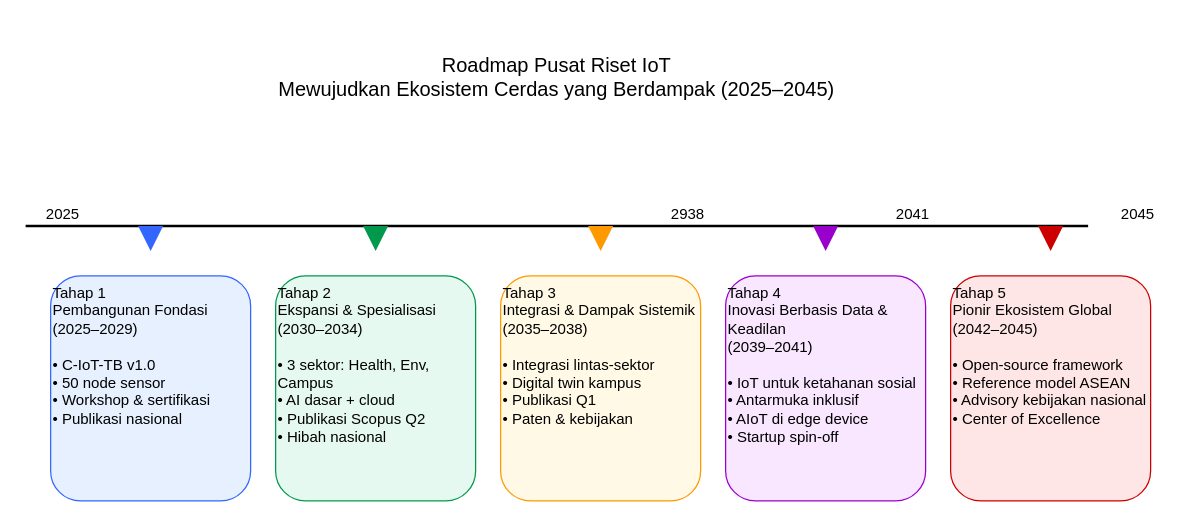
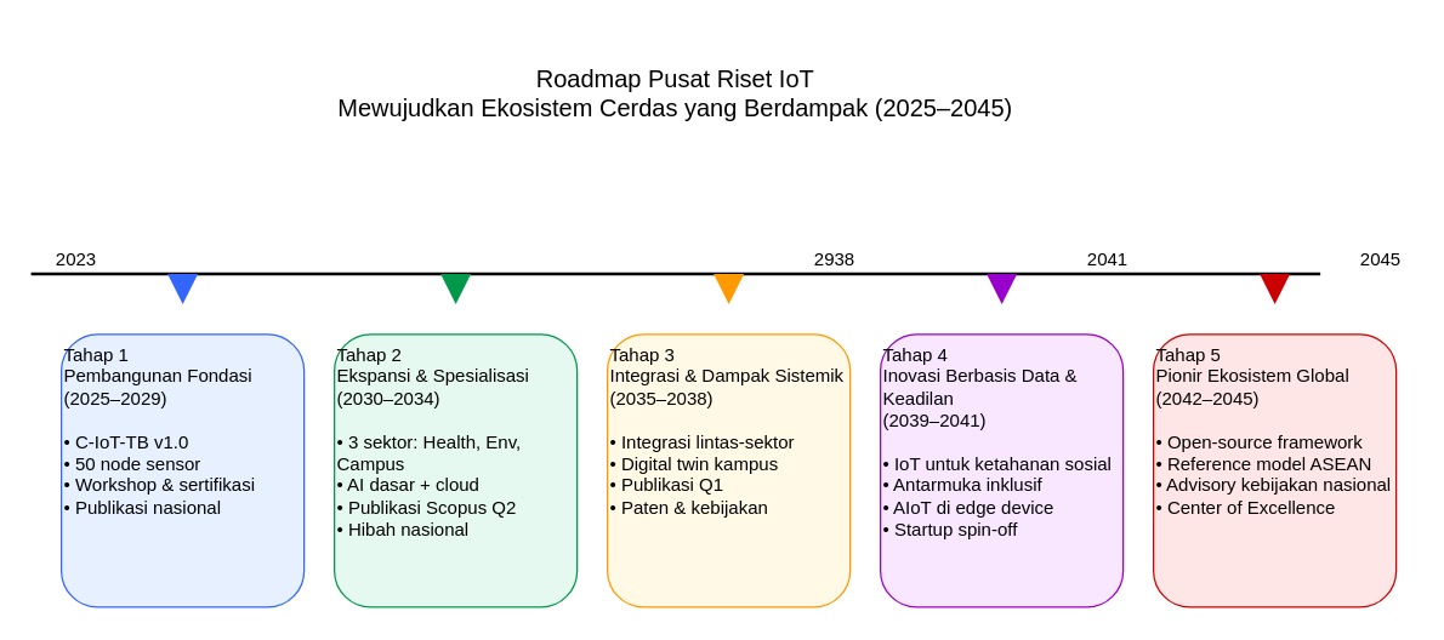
  <mxCell id="0" />
  <mxCell id="1" parent="0" />
  <mxCell id="2" value="Roadmap Pusat Riset IoT&#10;Mewujudkan Ekosistem Cerdas yang Berdampak (2025–2045)" style="text;html=0;strokeColor=none;fillColor=none;align=center;verticalAlign=middle;fontSize=16;" vertex="1" parent="1"><mxGeometry x="20" y="20" width="850" height="80" as="geometry" /></mxCell>
  <mxCell id="3" value="" style="endArrow=none;strokeWidth=2;" edge="1" parent="1"><mxGeometry width="50" height="50" relative="1" as="geometry"><mxPoint x="20" y="180" as="sourcePoint" /><mxPoint x="870" y="180" as="targetPoint" /></mxGeometry></mxCell>
  <mxCell id="4" value="Tahap 1&#10;Pembangunan Fondasi&#10;(2025–2029)&#10;&#10;• C-IoT-TB v1.0&#10;• 50 node sensor&#10;• Workshop &amp; sertifikasi&#10;• Publikasi nasional" style="rounded=1;whiteSpace=wrap;html=0;align=left;verticalAlign=top;strokeColor=#3366FF;fillColor=#E6F0FF;" vertex="1" parent="1"><mxGeometry x="40" y="220" width="160" height="180" as="geometry" /></mxCell>
  <mxCell id="5" value="" style="shape=triangle;direction=south;fillColor=#3366FF;strokeColor=none;" vertex="1" parent="1"><mxGeometry x="110" y="180" width="20" height="20" as="geometry" /></mxCell>
- <mxCell id="6" value="2025" style="text;html=0;strokeColor=none;fillColor=none;align=center;verticalAlign=middle;" vertex="1" parent="1"><mxGeometry x="30" y="160" width="40" height="20" as="geometry" /></mxCell>
+ <mxCell id="6" value="2023" style="text;html=0;strokeColor=none;fillColor=none;align=center;verticalAlign=middle;" vertex="1" parent="1"><mxGeometry x="30" y="160" width="40" height="20" as="geometry" /></mxCell>
  <mxCell id="7" value="Tahap 2&#10;Ekspansi &amp; Spesialisasi&#10;(2030–2034)&#10;&#10;• 3 sektor: Health, Env, Campus&#10;• AI dasar + cloud&#10;• Publikasi Scopus Q2&#10;• Hibah nasional" style="rounded=1;whiteSpace=wrap;html=0;align=left;verticalAlign=top;strokeColor=#00994C;fillColor=#E6F9F0;" vertex="1" parent="1"><mxGeometry x="220" y="220" width="160" height="180" as="geometry" /></mxCell>
  <mxCell id="8" value="" style="shape=triangle;direction=south;fillColor=#00994C;strokeColor=none;" vertex="1" parent="1"><mxGeometry x="290" y="180" width="20" height="20" as="geometry" /></mxCell>
  <mxCell id="9" value="Tahap 3&#10;Integrasi &amp; Dampak Sistemik&#10;(2035–2038)&#10;&#10;• Integrasi lintas-sektor&#10;• Digital twin kampus&#10;• Publikasi Q1&#10;• Paten &amp; kebijakan" style="rounded=1;whiteSpace=wrap;html=0;align=left;verticalAlign=top;strokeColor=#FF9900;fillColor=#FFF9E6;" vertex="1" parent="1"><mxGeometry x="400" y="220" width="160" height="180" as="geometry" /></mxCell>
  <mxCell id="10" value="" style="shape=triangle;direction=south;fillColor=#FF9900;strokeColor=none;" vertex="1" parent="1"><mxGeometry x="470" y="180" width="20" height="20" as="geometry" /></mxCell>
  <mxCell id="11" value="2938" style="text;html=0;strokeColor=none;fillColor=none;align=center;verticalAlign=middle;" vertex="1" parent="1"><mxGeometry x="530" y="160" width="40" height="20" as="geometry" /></mxCell>
  <mxCell id="12" value="Tahap 4&#10;Inovasi Berbasis Data &amp; Keadilan&#10;(2039–2041)&#10;&#10;• IoT untuk ketahanan sosial&#10;• Antarmuka inklusif&#10;• AIoT di edge device&#10;• Startup spin-off" style="rounded=1;whiteSpace=wrap;html=0;align=left;verticalAlign=top;strokeColor=#9900CC;fillColor=#F9E6FF;" vertex="1" parent="1"><mxGeometry x="580" y="220" width="160" height="180" as="geometry" /></mxCell>
  <mxCell id="13" value="" style="shape=triangle;direction=south;fillColor=#9900CC;strokeColor=none;" vertex="1" parent="1"><mxGeometry x="650" y="180" width="20" height="20" as="geometry" /></mxCell>
  <mxCell id="14" value="2041" style="text;html=0;strokeColor=none;fillColor=none;align=center;verticalAlign=middle;" vertex="1" parent="1"><mxGeometry x="710" y="160" width="40" height="20" as="geometry" /></mxCell>
  <mxCell id="15" value="Tahap 5&#10;Pionir Ekosistem Global&#10;(2042–2045)&#10;&#10;• Open-source framework&#10;• Reference model ASEAN&#10;• Advisory kebijakan nasional&#10;• Center of Excellence" style="rounded=1;whiteSpace=wrap;html=0;align=left;verticalAlign=top;strokeColor=#CC0000;fillColor=#FFE6E6;" vertex="1" parent="1"><mxGeometry x="760" y="220" width="160" height="180" as="geometry" /></mxCell>
  <mxCell id="16" value="" style="shape=triangle;direction=south;fillColor=#CC0000;strokeColor=none;" vertex="1" parent="1"><mxGeometry x="830" y="180" width="20" height="20" as="geometry" /></mxCell>
  <mxCell id="17" value="2045" style="text;html=0;strokeColor=none;fillColor=none;align=center;verticalAlign=middle;" vertex="1" parent="1"><mxGeometry x="890" y="160" width="40" height="20" as="geometry" /></mxCell>
